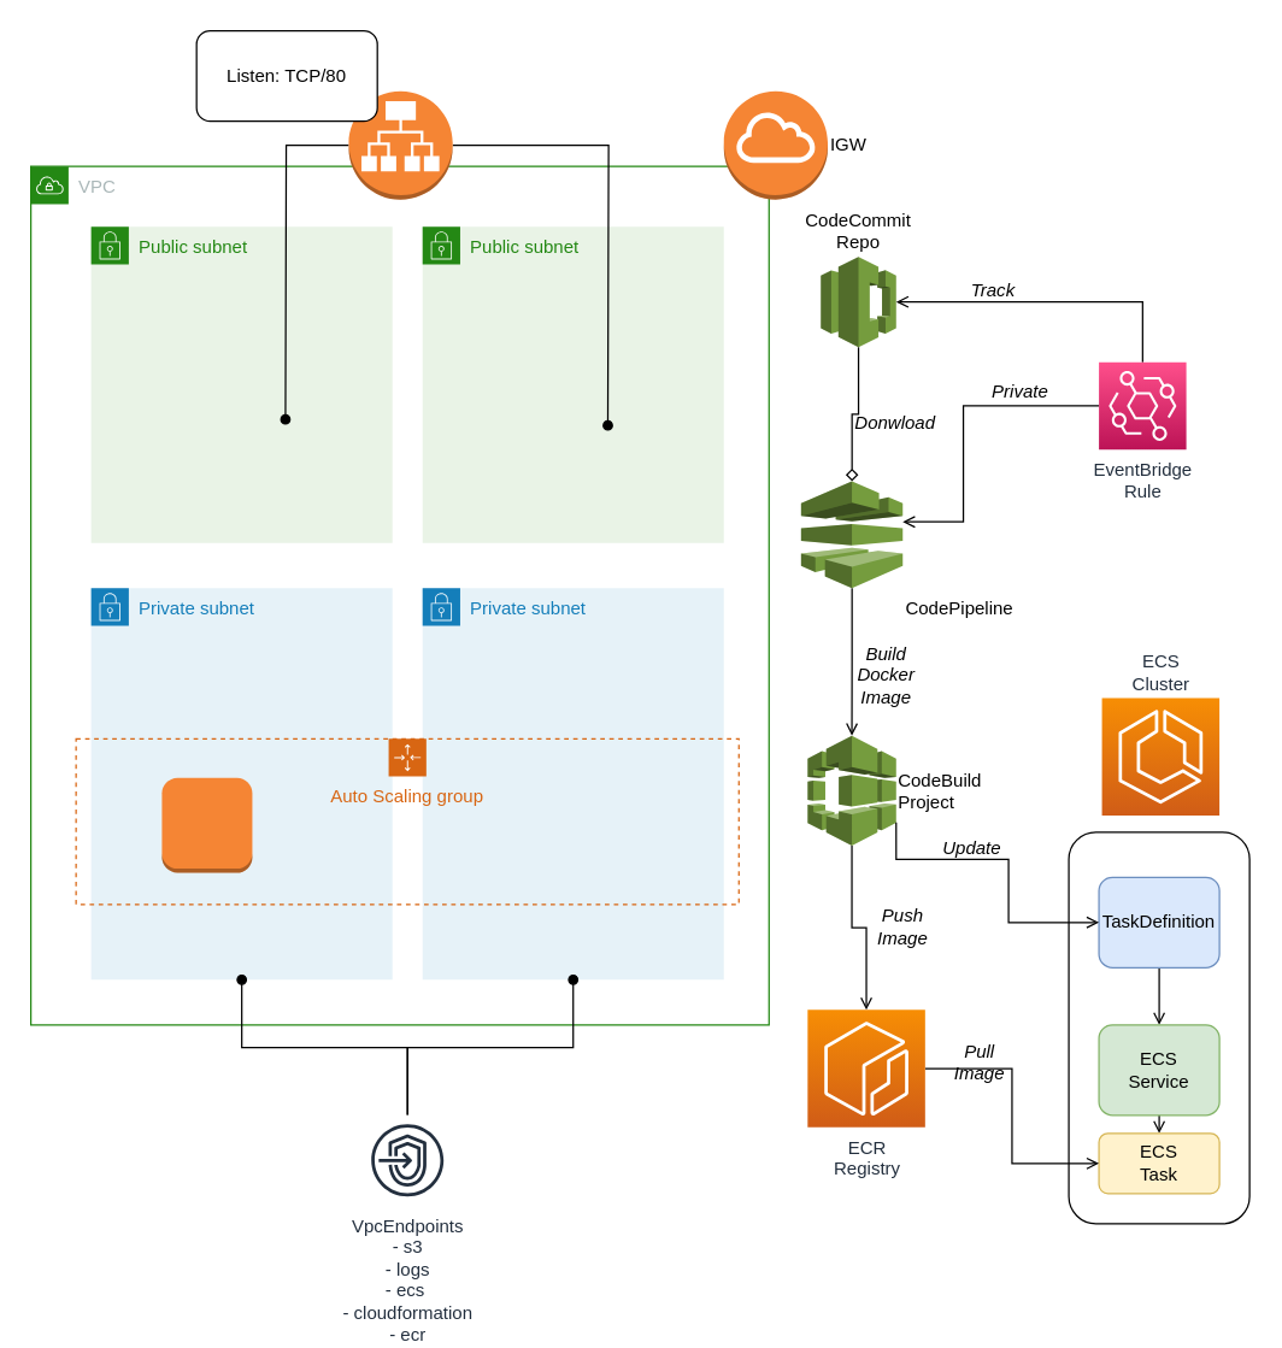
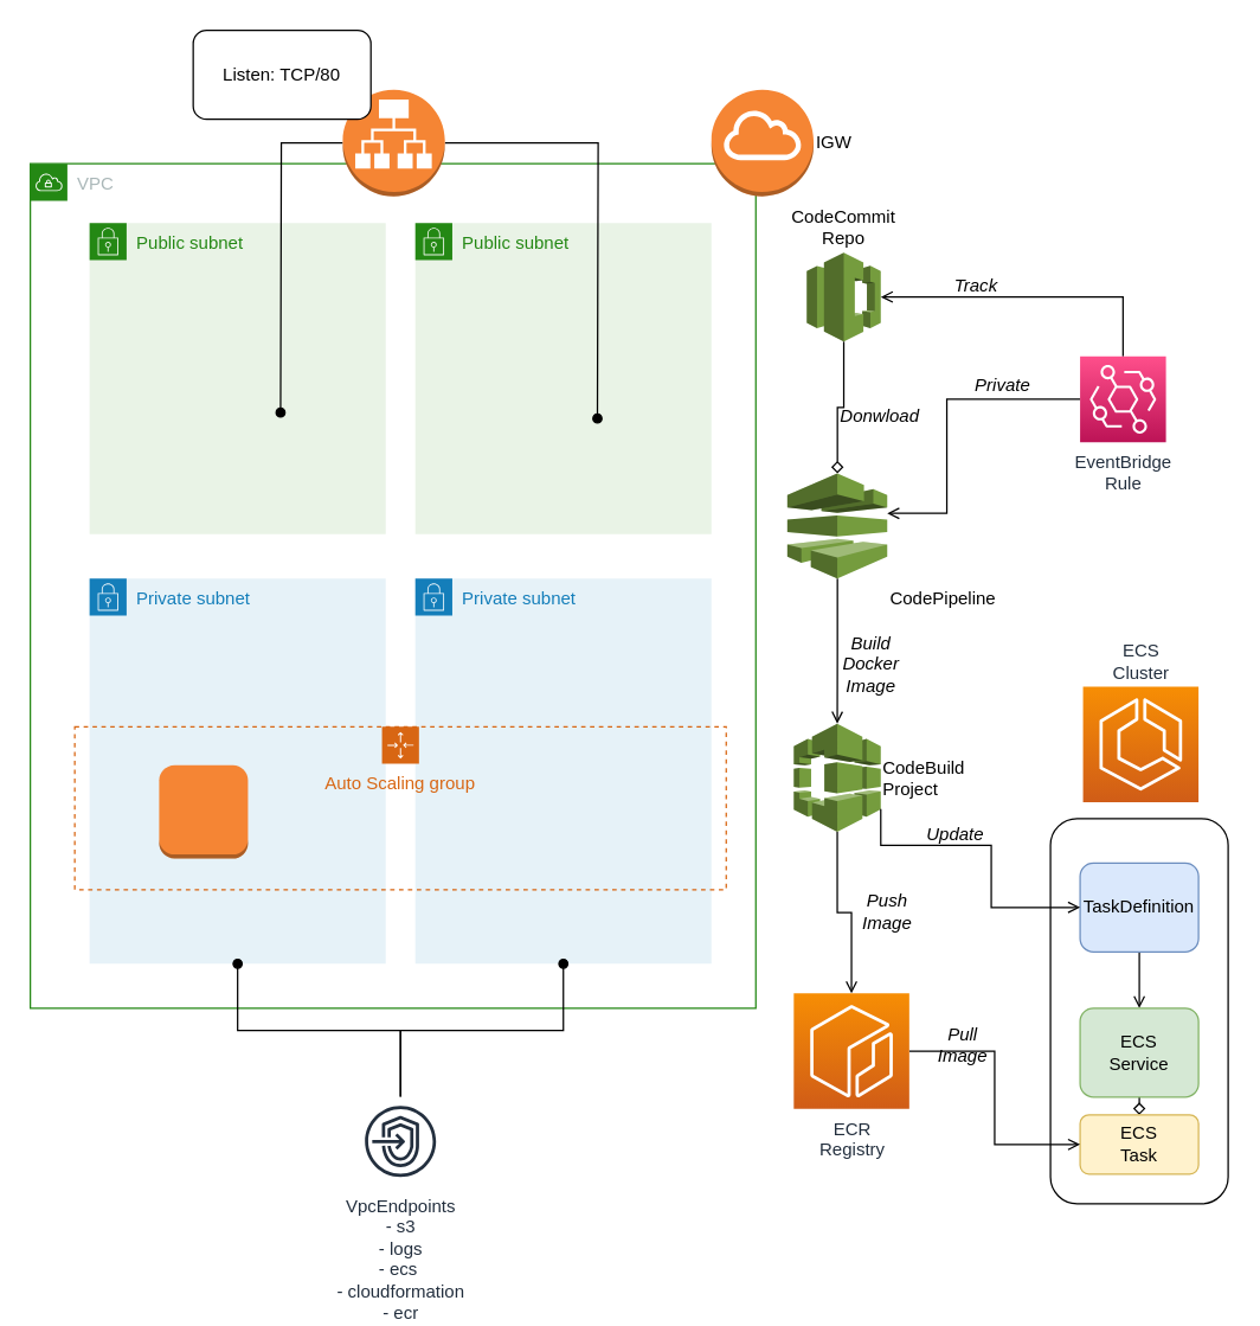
  <mxCell id="0" />
  <mxCell id="1" parent="0" />
  <mxCell id="2" value="VPC" style="points=[[0,0],[0.25,0],[0.5,0],[0.75,0],[1,0],[1,0.25],[1,0.5],[1,0.75],[1,1],[0.75,1],[0.5,1],[0.25,1],[0,1],[0,0.75],[0,0.5],[0,0.25]];outlineConnect=0;gradientColor=none;html=1;whiteSpace=wrap;fontSize=12;fontStyle=0;container=1;pointerEvents=0;collapsible=0;recursiveResize=0;shape=mxgraph.aws4.group;grIcon=mxgraph.aws4.group_vpc;strokeColor=#248814;fillColor=none;verticalAlign=top;align=left;spacingLeft=30;fontColor=#AAB7B8;dashed=0;" vertex="1" parent="1"><mxGeometry x="20" y="110" width="490" height="570" as="geometry" /></mxCell>
  <mxCell id="3" value="Private subnet" style="points=[[0,0],[0.25,0],[0.5,0],[0.75,0],[1,0],[1,0.25],[1,0.5],[1,0.75],[1,1],[0.75,1],[0.5,1],[0.25,1],[0,1],[0,0.75],[0,0.5],[0,0.25]];outlineConnect=0;gradientColor=none;html=1;whiteSpace=wrap;fontSize=12;fontStyle=0;container=1;pointerEvents=0;collapsible=0;recursiveResize=0;shape=mxgraph.aws4.group;grIcon=mxgraph.aws4.group_security_group;grStroke=0;strokeColor=#147EBA;fillColor=#E6F2F8;verticalAlign=top;align=left;spacingLeft=30;fontColor=#147EBA;dashed=0;" vertex="1" parent="2"><mxGeometry x="40" y="280" width="200" height="260" as="geometry" /></mxCell>
  <mxCell id="4" value="Private subnet" style="points=[[0,0],[0.25,0],[0.5,0],[0.75,0],[1,0],[1,0.25],[1,0.5],[1,0.75],[1,1],[0.75,1],[0.5,1],[0.25,1],[0,1],[0,0.75],[0,0.5],[0,0.25]];outlineConnect=0;gradientColor=none;html=1;whiteSpace=wrap;fontSize=12;fontStyle=0;container=1;pointerEvents=0;collapsible=0;recursiveResize=0;shape=mxgraph.aws4.group;grIcon=mxgraph.aws4.group_security_group;grStroke=0;strokeColor=#147EBA;fillColor=#E6F2F8;verticalAlign=top;align=left;spacingLeft=30;fontColor=#147EBA;dashed=0;" vertex="1" parent="2"><mxGeometry x="260" y="280" width="200" height="260" as="geometry" /></mxCell>
  <mxCell id="5" value="Public subnet" style="points=[[0,0],[0.25,0],[0.5,0],[0.75,0],[1,0],[1,0.25],[1,0.5],[1,0.75],[1,1],[0.75,1],[0.5,1],[0.25,1],[0,1],[0,0.75],[0,0.5],[0,0.25]];outlineConnect=0;gradientColor=none;html=1;whiteSpace=wrap;fontSize=12;fontStyle=0;container=1;pointerEvents=0;collapsible=0;recursiveResize=0;shape=mxgraph.aws4.group;grIcon=mxgraph.aws4.group_security_group;grStroke=0;strokeColor=#248814;fillColor=#E9F3E6;verticalAlign=top;align=left;spacingLeft=30;fontColor=#248814;dashed=0;" vertex="1" parent="2"><mxGeometry x="40" y="40" width="200" height="210" as="geometry" /></mxCell>
  <mxCell id="6" value="Public subnet" style="points=[[0,0],[0.25,0],[0.5,0],[0.75,0],[1,0],[1,0.25],[1,0.5],[1,0.75],[1,1],[0.75,1],[0.5,1],[0.25,1],[0,1],[0,0.75],[0,0.5],[0,0.25]];outlineConnect=0;gradientColor=none;html=1;whiteSpace=wrap;fontSize=12;fontStyle=0;container=1;pointerEvents=0;collapsible=0;recursiveResize=0;shape=mxgraph.aws4.group;grIcon=mxgraph.aws4.group_security_group;grStroke=0;strokeColor=#248814;fillColor=#E9F3E6;verticalAlign=top;align=left;spacingLeft=30;fontColor=#248814;dashed=0;" vertex="1" parent="2"><mxGeometry x="260" y="40" width="200" height="210" as="geometry" /></mxCell>
  <mxCell id="7" value="Auto Scaling group" style="points=[[0,0],[0.25,0],[0.5,0],[0.75,0],[1,0],[1,0.25],[1,0.5],[1,0.75],[1,1],[0.75,1],[0.5,1],[0.25,1],[0,1],[0,0.75],[0,0.5],[0,0.25]];outlineConnect=0;gradientColor=none;html=1;whiteSpace=wrap;fontSize=12;fontStyle=0;container=1;pointerEvents=0;collapsible=0;recursiveResize=0;shape=mxgraph.aws4.groupCenter;grIcon=mxgraph.aws4.group_auto_scaling_group;grStroke=1;strokeColor=#D86613;fillColor=none;verticalAlign=top;align=center;fontColor=#D86613;dashed=1;spacingTop=25;" vertex="1" parent="2"><mxGeometry x="30" y="380" width="440" height="110" as="geometry" /></mxCell>
  <mxCell id="8" value="IGW" style="outlineConnect=0;dashed=0;verticalLabelPosition=middle;verticalAlign=middle;align=left;html=1;shape=mxgraph.aws3.internet_gateway;fillColor=#F58534;gradientColor=none;labelPosition=right;" vertex="1" parent="1"><mxGeometry x="480" y="60" width="69" height="72" as="geometry" /></mxCell>
  <mxCell id="9" style="edgeStyle=orthogonalEdgeStyle;rounded=0;orthogonalLoop=1;jettySize=auto;html=1;exitX=0;exitY=0.5;exitDx=0;exitDy=0;exitPerimeter=0;endArrow=oval;endFill=1;" edge="1" parent="1" source="11"><mxGeometry relative="1" as="geometry"><mxPoint x="189" y="278" as="targetPoint" /></mxGeometry></mxCell>
  <mxCell id="10" style="edgeStyle=orthogonalEdgeStyle;rounded=0;orthogonalLoop=1;jettySize=auto;html=1;exitX=1;exitY=0.5;exitDx=0;exitDy=0;exitPerimeter=0;endArrow=oval;endFill=1;" edge="1" parent="1" source="11"><mxGeometry relative="1" as="geometry"><mxPoint x="403" y="282" as="targetPoint" /></mxGeometry></mxCell>
  <mxCell id="11" value="" style="outlineConnect=0;dashed=0;verticalLabelPosition=bottom;verticalAlign=top;align=center;html=1;shape=mxgraph.aws3.application_load_balancer;fillColor=#F58534;gradientColor=none;" vertex="1" parent="1"><mxGeometry x="231" y="60" width="69" height="72" as="geometry" /></mxCell>
  <mxCell id="12" value="Listen: TCP/80" style="rounded=1;whiteSpace=wrap;html=1;" vertex="1" parent="1"><mxGeometry x="130" y="20" width="120" height="60" as="geometry" /></mxCell>
  <mxCell id="13" value="" style="outlineConnect=0;dashed=0;verticalLabelPosition=bottom;verticalAlign=top;align=center;html=1;shape=mxgraph.aws3.instance;fillColor=#F58534;gradientColor=none;" vertex="1" parent="1"><mxGeometry x="107" y="516" width="60" height="63" as="geometry" /></mxCell>
  <mxCell id="14" value="ECS&lt;br&gt;Cluster" style="sketch=0;points=[[0,0,0],[0.25,0,0],[0.5,0,0],[0.75,0,0],[1,0,0],[0,1,0],[0.25,1,0],[0.5,1,0],[0.75,1,0],[1,1,0],[0,0.25,0],[0,0.5,0],[0,0.75,0],[1,0.25,0],[1,0.5,0],[1,0.75,0]];outlineConnect=0;fontColor=#232F3E;gradientColor=#F78E04;gradientDirection=north;fillColor=#D05C17;strokeColor=#ffffff;dashed=0;verticalLabelPosition=top;verticalAlign=bottom;align=center;html=1;fontSize=12;fontStyle=0;aspect=fixed;shape=mxgraph.aws4.resourceIcon;resIcon=mxgraph.aws4.ecs;labelPosition=center;" vertex="1" parent="1"><mxGeometry x="731" y="463" width="78" height="78" as="geometry" /></mxCell>
  <mxCell id="15" style="edgeStyle=orthogonalEdgeStyle;rounded=0;orthogonalLoop=1;jettySize=auto;html=1;endArrow=diamond;endFill=0;" edge="1" parent="1" source="16" target="18"><mxGeometry relative="1" as="geometry" /></mxCell>
  <mxCell id="16" value="CodeCommit&lt;br&gt;Repo" style="outlineConnect=0;dashed=0;verticalLabelPosition=top;verticalAlign=bottom;align=center;html=1;shape=mxgraph.aws3.codecommit;fillColor=#759C3E;gradientColor=none;labelPosition=center;" vertex="1" parent="1"><mxGeometry x="544.38" y="170" width="50" height="60" as="geometry" /></mxCell>
  <mxCell id="17" style="edgeStyle=orthogonalEdgeStyle;rounded=0;orthogonalLoop=1;jettySize=auto;html=1;endArrow=open;endFill=0;" edge="1" parent="1" source="18" target="20"><mxGeometry relative="1" as="geometry" /></mxCell>
  <mxCell id="18" value="CodePipeline" style="outlineConnect=0;dashed=0;verticalLabelPosition=bottom;verticalAlign=top;align=left;html=1;shape=mxgraph.aws3.codepipeline;fillColor=#759C3E;gradientColor=none;labelPosition=right;" vertex="1" parent="1"><mxGeometry x="531.26" y="319" width="67.5" height="71" as="geometry" /></mxCell>
  <mxCell id="19" style="edgeStyle=orthogonalEdgeStyle;rounded=0;orthogonalLoop=1;jettySize=auto;html=1;endArrow=open;endFill=0;" edge="1" parent="1" source="20" target="38"><mxGeometry relative="1" as="geometry" /></mxCell>
  <mxCell id="20" value="CodeBuild&lt;br&gt;Project" style="outlineConnect=0;dashed=0;verticalLabelPosition=middle;verticalAlign=middle;align=left;html=1;shape=mxgraph.aws3.codebuild;fillColor=#759C3E;gradientColor=none;labelPosition=right;" vertex="1" parent="1"><mxGeometry x="535.63" y="488" width="58.75" height="73" as="geometry" /></mxCell>
  <mxCell id="21" style="edgeStyle=orthogonalEdgeStyle;rounded=0;orthogonalLoop=1;jettySize=auto;html=1;entryX=0.5;entryY=1;entryDx=0;entryDy=0;endArrow=oval;endFill=1;" edge="1" parent="1" source="23" target="3"><mxGeometry relative="1" as="geometry" /></mxCell>
  <mxCell id="22" style="edgeStyle=orthogonalEdgeStyle;rounded=0;orthogonalLoop=1;jettySize=auto;html=1;entryX=0.5;entryY=1;entryDx=0;entryDy=0;endArrow=oval;endFill=1;" edge="1" parent="1" source="23" target="4"><mxGeometry relative="1" as="geometry" /></mxCell>
  <mxCell id="23" value="VpcEndpoints&lt;br&gt;- s3&lt;br&gt;- logs&lt;br&gt;- ecs&amp;nbsp;&lt;br&gt;- cloudformation&lt;br&gt;- ecr" style="sketch=0;outlineConnect=0;fontColor=#232F3E;gradientColor=none;strokeColor=#232F3E;fillColor=#ffffff;dashed=0;verticalLabelPosition=bottom;verticalAlign=top;align=center;html=1;fontSize=12;fontStyle=0;aspect=fixed;shape=mxgraph.aws4.resourceIcon;resIcon=mxgraph.aws4.endpoints;" vertex="1" parent="1"><mxGeometry x="240" y="740" width="60" height="60" as="geometry" /></mxCell>
  <mxCell id="24" value="" style="rounded=1;whiteSpace=wrap;html=1;" vertex="1" parent="1"><mxGeometry x="709" y="552" width="120" height="260" as="geometry" /></mxCell>
  <mxCell id="25" style="edgeStyle=orthogonalEdgeStyle;rounded=0;orthogonalLoop=1;jettySize=auto;html=1;entryX=0.5;entryY=0;entryDx=0;entryDy=0;endArrow=open;endFill=0;" edge="1" parent="1" source="26" target="28"><mxGeometry relative="1" as="geometry" /></mxCell>
  <mxCell id="26" value="TaskDefinition" style="rounded=1;whiteSpace=wrap;html=1;fillColor=#dae8fc;strokeColor=#6c8ebf;" vertex="1" parent="1"><mxGeometry x="729" y="582" width="80" height="60" as="geometry" /></mxCell>
- <mxCell id="27" style="edgeStyle=orthogonalEdgeStyle;rounded=0;orthogonalLoop=1;jettySize=auto;html=1;exitX=0.5;exitY=1;exitDx=0;exitDy=0;entryX=0.5;entryY=0;entryDx=0;entryDy=0;endArrow=open;endFill=0;" edge="1" parent="1" source="28" target="29"><mxGeometry relative="1" as="geometry" /></mxCell>
+ <mxCell id="27" style="edgeStyle=orthogonalEdgeStyle;rounded=0;orthogonalLoop=1;jettySize=auto;html=1;exitX=0.5;exitY=1;exitDx=0;exitDy=0;entryX=0.5;entryY=0;entryDx=0;entryDy=0;endArrow=diamond;endFill=0;" edge="1" parent="1" source="28" target="29"><mxGeometry relative="1" as="geometry" /></mxCell>
  <mxCell id="28" value="ECS&lt;br&gt;Service" style="rounded=1;whiteSpace=wrap;html=1;fillColor=#d5e8d4;strokeColor=#82b366;" vertex="1" parent="1"><mxGeometry x="729" y="680" width="80" height="60" as="geometry" /></mxCell>
  <mxCell id="29" value="ECS&lt;br&gt;Task" style="rounded=1;whiteSpace=wrap;html=1;fillColor=#fff2cc;strokeColor=#d6b656;" vertex="1" parent="1"><mxGeometry x="729" y="752" width="80" height="40" as="geometry" /></mxCell>
  <mxCell id="30" style="edgeStyle=orthogonalEdgeStyle;rounded=0;orthogonalLoop=1;jettySize=auto;html=1;exitX=0.5;exitY=0;exitDx=0;exitDy=0;exitPerimeter=0;entryX=1;entryY=0.5;entryDx=0;entryDy=0;entryPerimeter=0;endArrow=open;endFill=0;" edge="1" parent="1" source="32" target="16"><mxGeometry relative="1" as="geometry" /></mxCell>
  <mxCell id="31" style="edgeStyle=orthogonalEdgeStyle;rounded=0;orthogonalLoop=1;jettySize=auto;html=1;exitX=0;exitY=0.5;exitDx=0;exitDy=0;exitPerimeter=0;endArrow=open;endFill=0;" edge="1" parent="1" source="32" target="18"><mxGeometry relative="1" as="geometry"><Array as="points"><mxPoint x="639" y="269" /><mxPoint x="639" y="346" /></Array></mxGeometry></mxCell>
  <mxCell id="32" value="EventBridge&lt;br&gt;Rule" style="sketch=0;points=[[0,0,0],[0.25,0,0],[0.5,0,0],[0.75,0,0],[1,0,0],[0,1,0],[0.25,1,0],[0.5,1,0],[0.75,1,0],[1,1,0],[0,0.25,0],[0,0.5,0],[0,0.75,0],[1,0.25,0],[1,0.5,0],[1,0.75,0]];outlineConnect=0;fontColor=#232F3E;gradientColor=#FF4F8B;gradientDirection=north;fillColor=#BC1356;strokeColor=#ffffff;dashed=0;verticalLabelPosition=bottom;verticalAlign=top;align=center;html=1;fontSize=12;fontStyle=0;aspect=fixed;shape=mxgraph.aws4.resourceIcon;resIcon=mxgraph.aws4.eventbridge;" vertex="1" parent="1"><mxGeometry x="729" y="240" width="58" height="58" as="geometry" /></mxCell>
  <mxCell id="33" value="Track" style="text;html=1;strokeColor=none;fillColor=none;align=center;verticalAlign=middle;whiteSpace=wrap;rounded=0;fontStyle=2" vertex="1" parent="1"><mxGeometry x="629" y="178" width="60" height="30" as="geometry" /></mxCell>
  <mxCell id="34" value="Private" style="text;html=1;strokeColor=none;fillColor=none;align=center;verticalAlign=middle;whiteSpace=wrap;rounded=0;fontStyle=2" vertex="1" parent="1"><mxGeometry x="647" y="245" width="60" height="30" as="geometry" /></mxCell>
  <mxCell id="35" value="Donwload" style="text;html=1;strokeColor=none;fillColor=none;align=center;verticalAlign=middle;whiteSpace=wrap;rounded=0;fontStyle=2" vertex="1" parent="1"><mxGeometry x="564" y="266" width="60" height="30" as="geometry" /></mxCell>
  <mxCell id="36" value="Build&lt;br&gt;Docker&lt;br&gt;Image" style="text;html=1;strokeColor=none;fillColor=none;align=center;verticalAlign=middle;whiteSpace=wrap;rounded=0;fontStyle=2" vertex="1" parent="1"><mxGeometry x="558" y="433" width="60" height="30" as="geometry" /></mxCell>
  <mxCell id="37" style="edgeStyle=orthogonalEdgeStyle;rounded=0;orthogonalLoop=1;jettySize=auto;html=1;exitX=1;exitY=0.5;exitDx=0;exitDy=0;exitPerimeter=0;entryX=0;entryY=0.5;entryDx=0;entryDy=0;endArrow=open;endFill=0;" edge="1" parent="1" source="38" target="29"><mxGeometry relative="1" as="geometry" /></mxCell>
  <mxCell id="38" value="ECR&lt;br&gt;Registry" style="sketch=0;points=[[0,0,0],[0.25,0,0],[0.5,0,0],[0.75,0,0],[1,0,0],[0,1,0],[0.25,1,0],[0.5,1,0],[0.75,1,0],[1,1,0],[0,0.25,0],[0,0.5,0],[0,0.75,0],[1,0.25,0],[1,0.5,0],[1,0.75,0]];outlineConnect=0;fontColor=#232F3E;gradientColor=#F78E04;gradientDirection=north;fillColor=#D05C17;strokeColor=#ffffff;dashed=0;verticalLabelPosition=bottom;verticalAlign=top;align=center;html=1;fontSize=12;fontStyle=0;aspect=fixed;shape=mxgraph.aws4.resourceIcon;resIcon=mxgraph.aws4.ecr;" vertex="1" parent="1"><mxGeometry x="535.63" y="670" width="78" height="78" as="geometry" /></mxCell>
  <mxCell id="39" value="Push&lt;br&gt;Image" style="text;html=1;strokeColor=none;fillColor=none;align=center;verticalAlign=middle;whiteSpace=wrap;rounded=0;fontStyle=2" vertex="1" parent="1"><mxGeometry x="569" y="600" width="60" height="30" as="geometry" /></mxCell>
  <mxCell id="40" value="Update" style="text;html=1;strokeColor=none;fillColor=none;align=center;verticalAlign=middle;whiteSpace=wrap;rounded=0;fontStyle=2" vertex="1" parent="1"><mxGeometry x="615" y="548" width="60" height="30" as="geometry" /></mxCell>
  <mxCell id="41" style="edgeStyle=orthogonalEdgeStyle;rounded=0;orthogonalLoop=1;jettySize=auto;html=1;exitX=1;exitY=0.79;exitDx=0;exitDy=0;exitPerimeter=0;entryX=0;entryY=0.5;entryDx=0;entryDy=0;endArrow=open;endFill=0;" edge="1" parent="1" source="20" target="26"><mxGeometry relative="1" as="geometry"><Array as="points"><mxPoint x="594" y="570" /><mxPoint x="669" y="570" /><mxPoint x="669" y="612" /></Array></mxGeometry></mxCell>
  <mxCell id="42" value="Pull&lt;br&gt;Image" style="text;html=1;strokeColor=none;fillColor=none;align=center;verticalAlign=middle;whiteSpace=wrap;rounded=0;fontStyle=2" vertex="1" parent="1"><mxGeometry x="620" y="690" width="60" height="30" as="geometry" /></mxCell>
